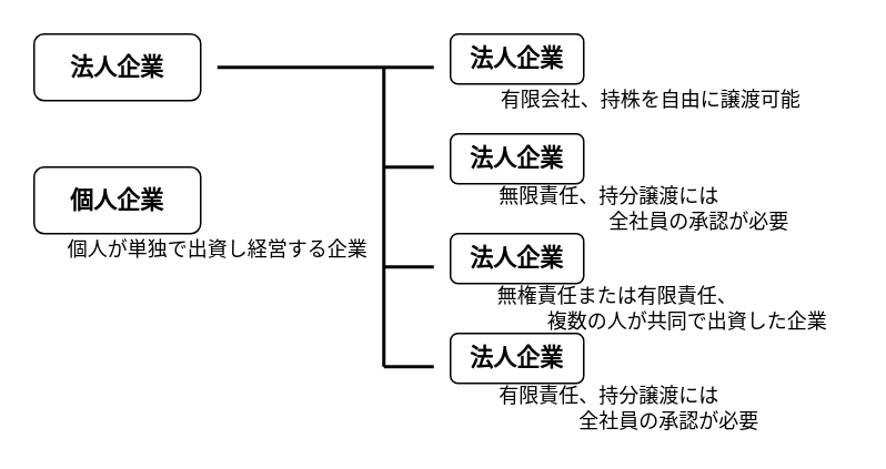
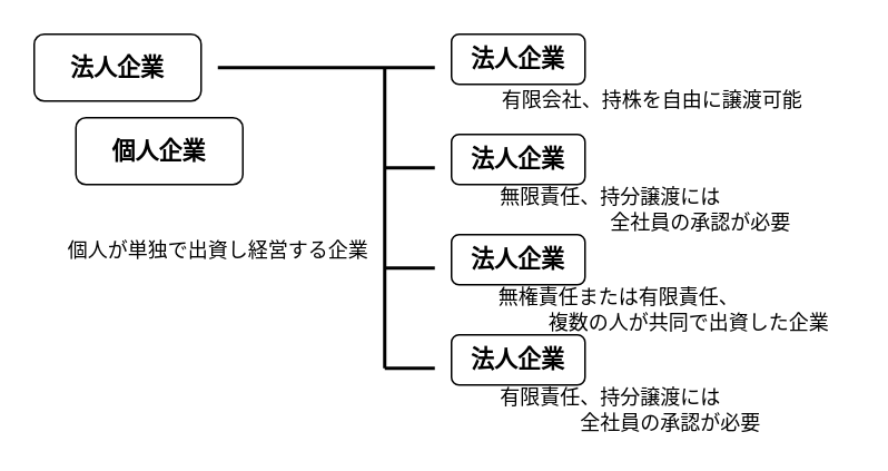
  <mxCell id="0" />
  <mxCell id="1" parent="0" />
  <mxCell id="2" value="&lt;h3&gt;&lt;font color=&quot;#000000&quot;&gt;法人企業&lt;/font&gt;&lt;/h3&gt;" style="rounded=1;whiteSpace=wrap;html=1;fillColor=#FFFFFF;strokeColor=#000000;" vertex="1" parent="1"><mxGeometry x="20" y="20" width="100" height="40" as="geometry" /></mxCell>
- <mxCell id="3" value="&lt;h3&gt;&lt;font color=&quot;#000000&quot;&gt;個人企業&lt;/font&gt;&lt;/h3&gt;" style="rounded=1;whiteSpace=wrap;html=1;fillColor=#FFFFFF;strokeColor=#000000;" vertex="1" parent="1"><mxGeometry x="20" y="100" width="100" height="40" as="geometry" /></mxCell>
+ <mxCell id="3" value="&lt;h3&gt;&lt;font color=&quot;#000000&quot;&gt;個人企業&lt;/font&gt;&lt;/h3&gt;" style="rounded=1;whiteSpace=wrap;html=1;fillColor=#FFFFFF;strokeColor=#000000;" vertex="1" parent="1"><mxGeometry x="45" y="70" width="100" height="40" as="geometry" /></mxCell>
  <mxCell id="4" value="&lt;h3&gt;&lt;font color=&quot;#000000&quot;&gt;法人企業&lt;/font&gt;&lt;/h3&gt;" style="rounded=1;whiteSpace=wrap;html=1;fillColor=#FFFFFF;strokeColor=#000000;" vertex="1" parent="1"><mxGeometry x="270" y="20" width="80" height="30" as="geometry" /></mxCell>
  <mxCell id="5" value="&lt;h3&gt;&lt;font color=&quot;#000000&quot;&gt;法人企業&lt;/font&gt;&lt;/h3&gt;" style="rounded=1;whiteSpace=wrap;html=1;fillColor=#FFFFFF;strokeColor=#000000;" vertex="1" parent="1"><mxGeometry x="270" y="80" width="80" height="30" as="geometry" /></mxCell>
  <mxCell id="6" value="&lt;h3&gt;&lt;font color=&quot;#000000&quot;&gt;法人企業&lt;/font&gt;&lt;/h3&gt;" style="rounded=1;whiteSpace=wrap;html=1;fillColor=#FFFFFF;strokeColor=#000000;" vertex="1" parent="1"><mxGeometry x="270" y="140" width="80" height="30" as="geometry" /></mxCell>
  <mxCell id="7" value="&lt;h3&gt;&lt;font color=&quot;#000000&quot;&gt;法人企業&lt;/font&gt;&lt;/h3&gt;" style="rounded=1;whiteSpace=wrap;html=1;fillColor=#FFFFFF;strokeColor=#000000;" vertex="1" parent="1"><mxGeometry x="270" y="200" width="80" height="30" as="geometry" /></mxCell>
  <mxCell id="8" value="&lt;font color=&quot;#000000&quot; style=&quot;font-size: 12px&quot;&gt;個人が単独で出資し経営する企業&lt;/font&gt;" style="text;html=1;align=center;verticalAlign=middle;resizable=0;points=[];autosize=1;" vertex="1" parent="1"><mxGeometry x="30" y="140" width="200" height="20" as="geometry" /></mxCell>
  <mxCell id="9" value="&lt;font color=&quot;#000000&quot; style=&quot;font-size: 12px&quot;&gt;有限会社、持株を自由に譲渡可能&lt;/font&gt;&lt;span style=&quot;color: rgba(0 , 0 , 0 , 0) ; font-family: monospace ; font-size: 0px&quot;&gt;%3CmxGraphModel%3E%3Croot%3E%3CmxCell%20id%3D%220%22%2F%3E%3CmxCell%20id%3D%221%22%20parent%3D%220%22%2F%3E%3CmxCell%20id%3D%222%22%20value%3D%22%26lt%3Bfont%20color%3D%26quot%3B%23000000%26quot%3B%20style%3D%26quot%3Bfont-size%3A%2012px%26quot%3B%26gt%3B%E8%A4%87%E6%95%B0%E3%81%AE%E4%BA%BA%E3%81%8C%E5%85%B1%E5%90%8C%E3%81%A7%E5%87%BA%E8%B3%87%E3%81%97%E3%81%9F%E4%BC%81%E6%A5%AD%26lt%3B%2Ffont%26gt%3B%22%20style%3D%22text%3Bhtml%3D1%3Balign%3Dcenter%3BverticalAlign%3Dmiddle%3Bresizable%3D0%3Bpoints%3D%5B%5D%3Bautosize%3D1%3B%22%20vertex%3D%221%22%20parent%3D%221%22%3E%3CmxGeometry%20x%3D%2270%22%20y%3D%22160%22%20width%3D%22180%22%20height%3D%2220%22%20as%3D%22geometry%22%2F%3E%3C%2FmxCell%3E%3C%2Froot%3E%3C%2FmxGraphModel%3E&lt;/span&gt;" style="text;html=1;align=center;verticalAlign=middle;resizable=0;points=[];autosize=1;" vertex="1" parent="1"><mxGeometry x="290" y="50" width="200" height="20" as="geometry" /></mxCell>
  <mxCell id="10" value="&lt;font color=&quot;#000000&quot; style=&quot;font-size: 12px&quot;&gt;無限責任、持分譲渡には&lt;br&gt;　　　　　　　　　全社員の承認が必要&lt;br&gt;&lt;/font&gt;" style="text;html=1;align=center;verticalAlign=middle;resizable=0;points=[];autosize=1;" vertex="1" parent="1"><mxGeometry x="250" y="110" width="230" height="30" as="geometry" /></mxCell>
  <mxCell id="11" value="&lt;font color=&quot;#000000&quot; style=&quot;font-size: 12px&quot;&gt;無権責任または有限責任、&lt;br&gt;　　　　　　　複数の人が共同で出資した企業&lt;br&gt;&lt;/font&gt;" style="text;html=1;align=center;verticalAlign=middle;resizable=0;points=[];autosize=1;" vertex="1" parent="1"><mxGeometry x="230" y="170" width="280" height="30" as="geometry" /></mxCell>
  <mxCell id="12" value="&lt;font color=&quot;#000000&quot; style=&quot;font-size: 12px&quot;&gt;有限責任、持分譲渡には&lt;br&gt;　　　　　　全社員の承認が必要&lt;/font&gt;" style="text;html=1;align=center;verticalAlign=middle;resizable=0;points=[];autosize=1;" vertex="1" parent="1"><mxGeometry x="265" y="230" width="200" height="30" as="geometry" /></mxCell>
  <mxCell id="13" value="" style="endArrow=none;html=1;strokeColor=#000000;strokeWidth=2;" edge="1" parent="1"><mxGeometry width="50" height="50" relative="1" as="geometry"><mxPoint x="130" y="40" as="sourcePoint" /><mxPoint x="260" y="40" as="targetPoint" /></mxGeometry></mxCell>
  <mxCell id="14" value="" style="endArrow=none;html=1;strokeColor=#000000;strokeWidth=2;" edge="1" parent="1"><mxGeometry width="50" height="50" relative="1" as="geometry"><mxPoint x="230" y="40" as="sourcePoint" /><mxPoint x="230" y="220" as="targetPoint" /></mxGeometry></mxCell>
  <mxCell id="15" value="" style="endArrow=none;html=1;strokeColor=#000000;strokeWidth=2;" edge="1" parent="1"><mxGeometry width="50" height="50" relative="1" as="geometry"><mxPoint x="230" y="100" as="sourcePoint" /><mxPoint x="260" y="100" as="targetPoint" /></mxGeometry></mxCell>
  <mxCell id="16" value="" style="endArrow=none;html=1;strokeColor=#000000;strokeWidth=2;" edge="1" parent="1"><mxGeometry width="50" height="50" relative="1" as="geometry"><mxPoint x="230" y="160" as="sourcePoint" /><mxPoint x="260" y="160" as="targetPoint" /></mxGeometry></mxCell>
  <mxCell id="17" value="" style="endArrow=none;html=1;strokeColor=#000000;strokeWidth=2;" edge="1" parent="1"><mxGeometry width="50" height="50" relative="1" as="geometry"><mxPoint x="230" y="220" as="sourcePoint" /><mxPoint x="260" y="220" as="targetPoint" /></mxGeometry></mxCell>
